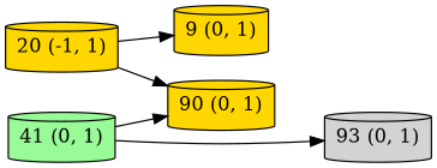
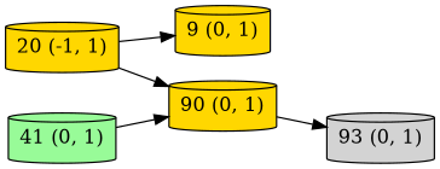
  digraph {
    rankdir=LR
    node [fillcolor=gold shape=cylinder style=filled]
    n1 [label="9 (0, 1)"]
    n2 [label="20 (-1, 1)"]
    n3 [label="90 (0, 1)"]
    n4 [fillcolor=lightgrey label="93 (0, 1)"]
    n5 [fillcolor=palegreen label="41 (0, 1)"]
    n2 -> n1
    n2 -> n3
-   n5 -> n4
+   n3 -> n4
    n5 -> n3
  }
